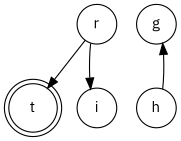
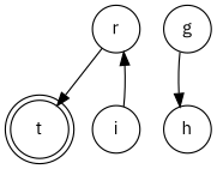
  digraph {
    fontname="IBM Plex Sans"
    node [color=black fontname="IBM Plex Sans" shape=circle]
    edge [fontname="IBM Plex Sans"]
    t [shape=doublecircle]
    r
    i
    g
    h
    r -> t
-   r -> i
-   h -> g
+   i -> r
+   g -> h
  }
